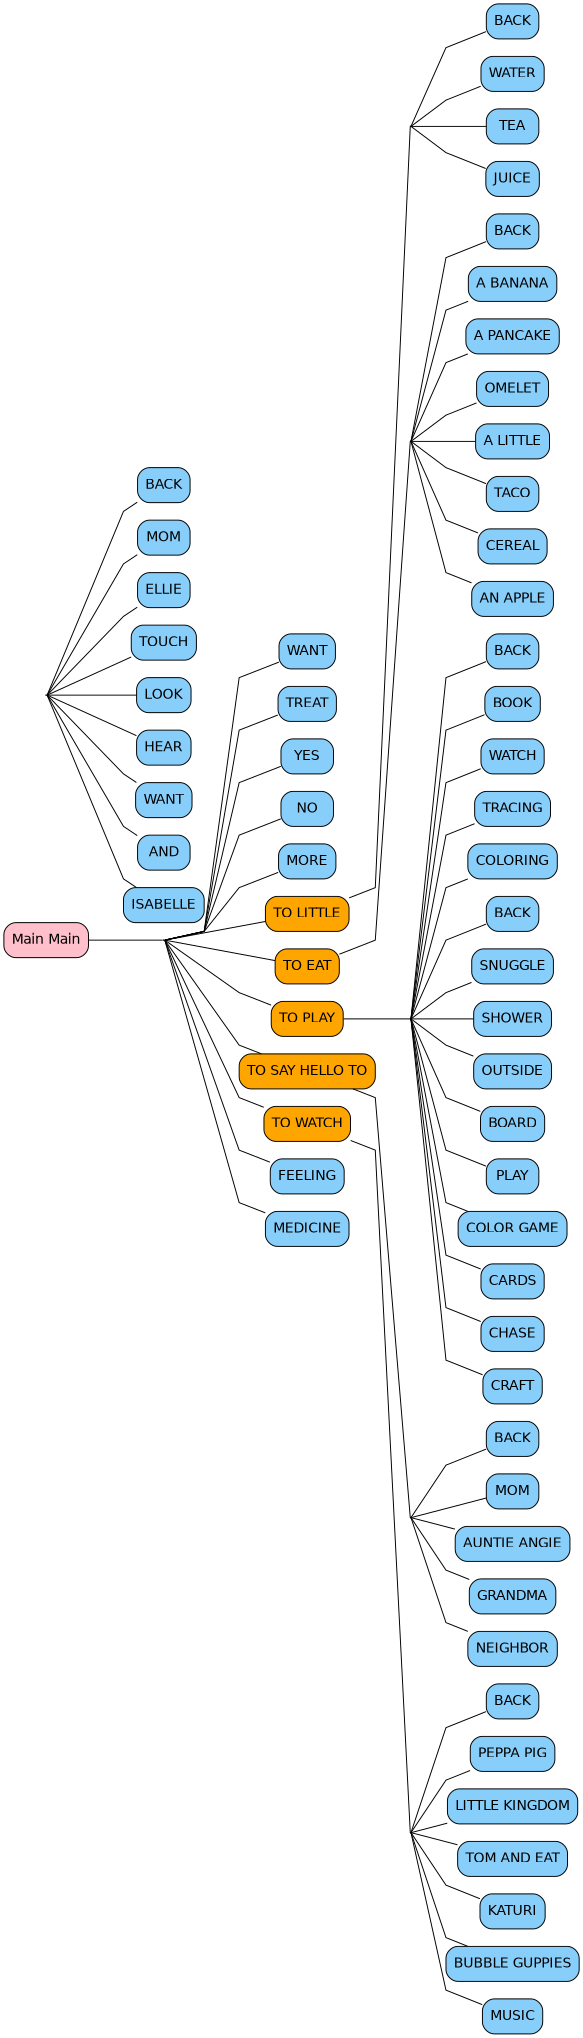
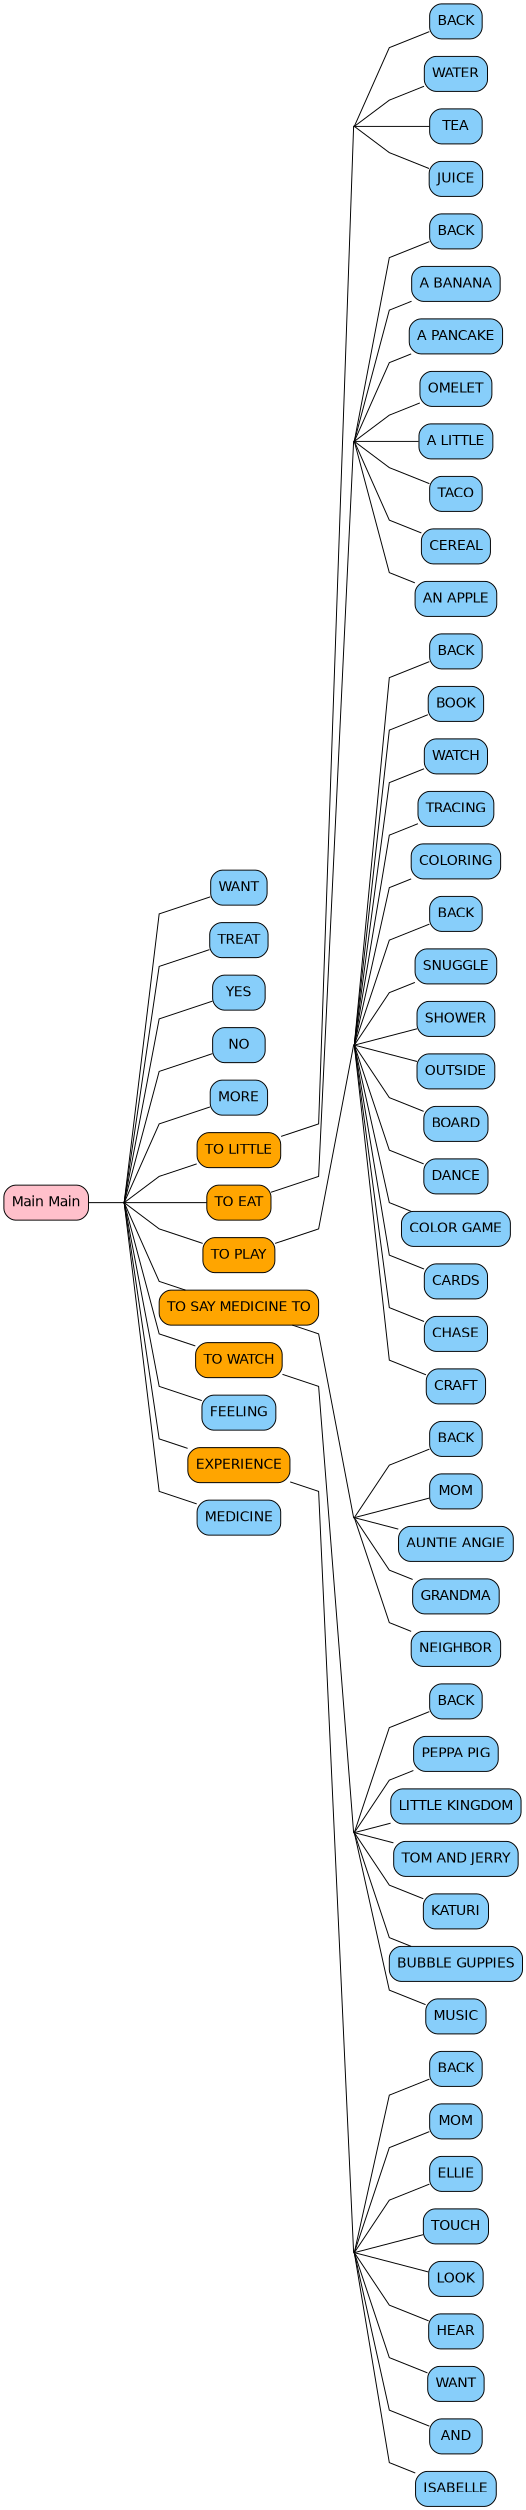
  digraph {
    rankdir=LR
    splines=polyline
    node [fillcolor=lightskyblue fontname=Helvetica shape=rect style="rounded,filled"]
    edge [arrowhead=none fontname=Helvetica]
    n1 [fillcolor=pink label="Main Main"]
    ROOT_MAIN_MENU_junction [height=0.01 shape=point width=0.01 fillcolor=""]
    n3 [label=WANT]
    n4 [label=TREAT]
    n5 [label=YES]
    n6 [label=NO]
    n7 [label=MORE]
    n8 [fillcolor=orange label="TO LITTLE"]
    n9 [fillcolor=orange label="TO EAT"]
    n10 [fillcolor=orange label="TO PLAY"]
-   n11 [fillcolor=orange label="TO SAY HELLO TO"]
+   n11 [fillcolor=orange label="TO SAY MEDICINE TO"]
    n12 [fillcolor=orange label="TO WATCH"]
    n13 [label=FEELING]
+   n14 [fillcolor=orange label=EXPERIENCE]
    n15 [label=MEDICINE]
    G_junction [height=0.01 shape=point width=0.01 fillcolor=""]
    n17 [label=BACK]
    n18 [label=WATER]
    n19 [label=TEA]
    n20 [label=JUICE]
    H_junction [height=0.01 shape=point width=0.01 fillcolor=""]
    n22 [label=BACK]
    n23 [label="A BANANA"]
    n24 [label="A PANCAKE"]
    n25 [label=OMELET]
    n26 [label="A LITTLE"]
    n27 [label=TACO]
    n28 [label=CEREAL]
    n29 [label="AN APPLE"]
    I_junction [height=0.01 shape=point width=0.01 fillcolor=""]
    n31 [label=BACK]
    n32 [label=BOOK]
    n33 [label=WATCH]
    n34 [label=TRACING]
    n35 [label=COLORING]
    n36 [label=BACK]
    n37 [label=SNUGGLE]
    n38 [label=SHOWER]
    n39 [label=OUTSIDE]
    n40 [label=BOARD]
-   n41 [label=PLAY]
+   n41 [label=DANCE]
    n42 [label="COLOR GAME"]
    n43 [label=CARDS]
    n44 [label=CHASE]
    n45 [label=CRAFT]
    J_junction [height=0.01 shape=point width=0.01 fillcolor=""]
    n47 [label=BACK]
    n48 [label=MOM]
    n49 [label="AUNTIE ANGIE"]
    n50 [label=GRANDMA]
    n51 [label=NEIGHBOR]
    K_junction [height=0.01 shape=point width=0.01 fillcolor=""]
    n53 [label=BACK]
    n54 [label="PEPPA PIG"]
    n55 [label="LITTLE KINGDOM"]
-   n56 [label="TOM AND EAT"]
+   n56 [label="TOM AND JERRY"]
    n57 [label=KATURI]
    n58 [label="BUBBLE GUPPIES"]
    n59 [label=MUSIC]
    M_junction [height=0.01 shape=point width=0.01 fillcolor=""]
    n61 [label=BACK]
    n62 [label=MOM]
    n63 [label=ELLIE]
    n64 [label=TOUCH]
    n65 [label=LOOK]
    n66 [label=HEAR]
    n67 [label=WANT]
    n68 [label=AND]
    n69 [label=ISABELLE]
    n1 -> ROOT_MAIN_MENU_junction
    ROOT_MAIN_MENU_junction -> n3
    ROOT_MAIN_MENU_junction -> n4
    ROOT_MAIN_MENU_junction -> n5
    ROOT_MAIN_MENU_junction -> n6
    ROOT_MAIN_MENU_junction -> n7
    ROOT_MAIN_MENU_junction -> n8
    ROOT_MAIN_MENU_junction -> n9
    ROOT_MAIN_MENU_junction -> n10
    ROOT_MAIN_MENU_junction -> n11
    ROOT_MAIN_MENU_junction -> n12
    ROOT_MAIN_MENU_junction -> n13
+   ROOT_MAIN_MENU_junction -> n14
    ROOT_MAIN_MENU_junction -> n15
    n8 -> G_junction
    n9 -> H_junction
    n10 -> I_junction
    n11 -> J_junction
    n12 -> K_junction
+   n14 -> M_junction
    G_junction -> n17
    G_junction -> n18
    G_junction -> n19
    G_junction -> n20
    H_junction -> n22
    H_junction -> n23
    H_junction -> n24
    H_junction -> n25
    H_junction -> n26
    H_junction -> n27
    H_junction -> n28
    H_junction -> n29
    I_junction -> n31
    I_junction -> n32
    I_junction -> n33
    I_junction -> n34
    I_junction -> n35
    I_junction -> n36
    I_junction -> n37
    I_junction -> n38
    I_junction -> n39
    I_junction -> n40
    I_junction -> n41
    I_junction -> n42
    I_junction -> n43
    I_junction -> n44
    I_junction -> n45
    J_junction -> n47
    J_junction -> n48
    J_junction -> n49
    J_junction -> n50
    J_junction -> n51
    K_junction -> n53
    K_junction -> n54
    K_junction -> n55
    K_junction -> n56
    K_junction -> n57
    K_junction -> n58
    K_junction -> n59
    M_junction -> n61
    M_junction -> n62
    M_junction -> n63
    M_junction -> n64
    M_junction -> n65
    M_junction -> n66
    M_junction -> n67
    M_junction -> n68
    M_junction -> n69
  }
